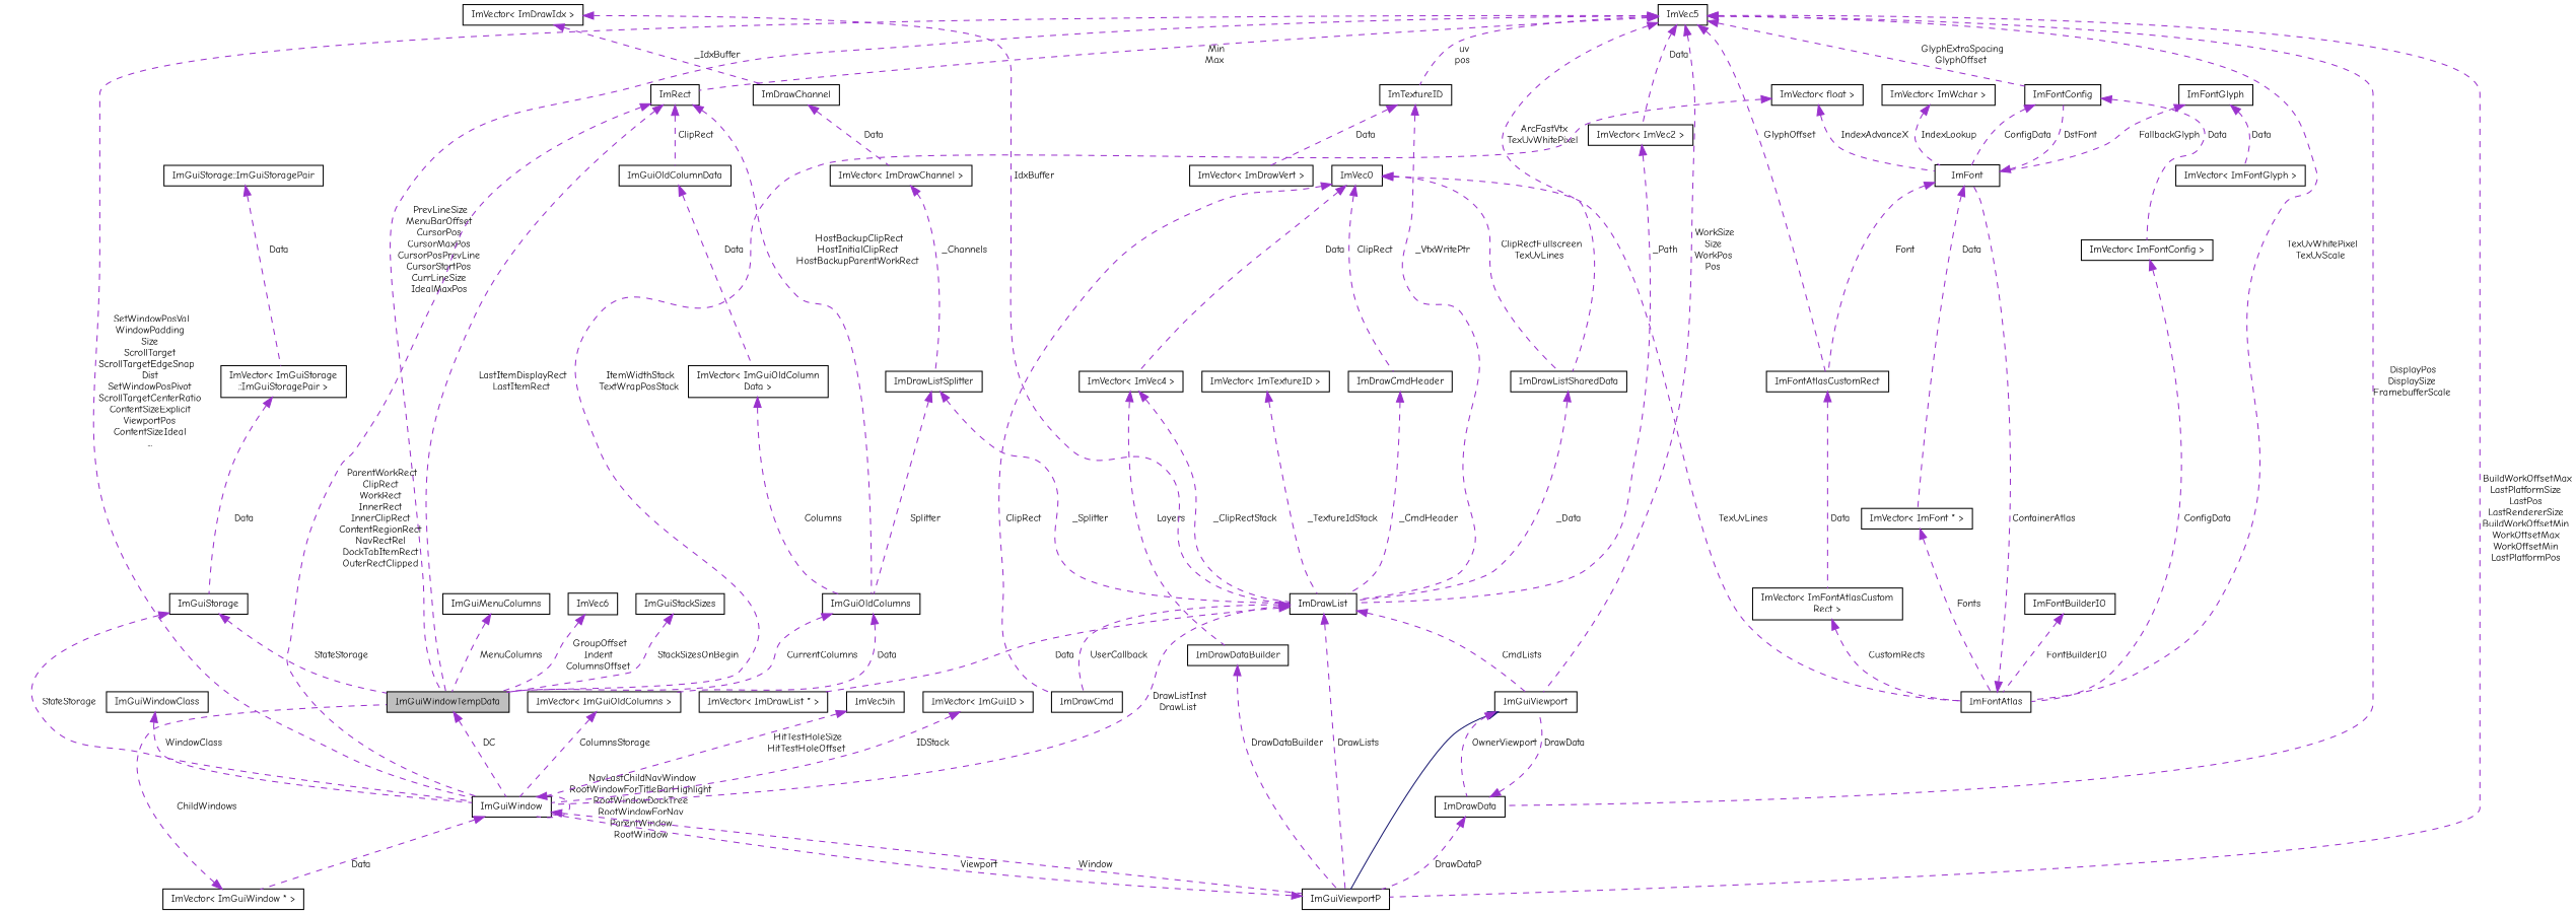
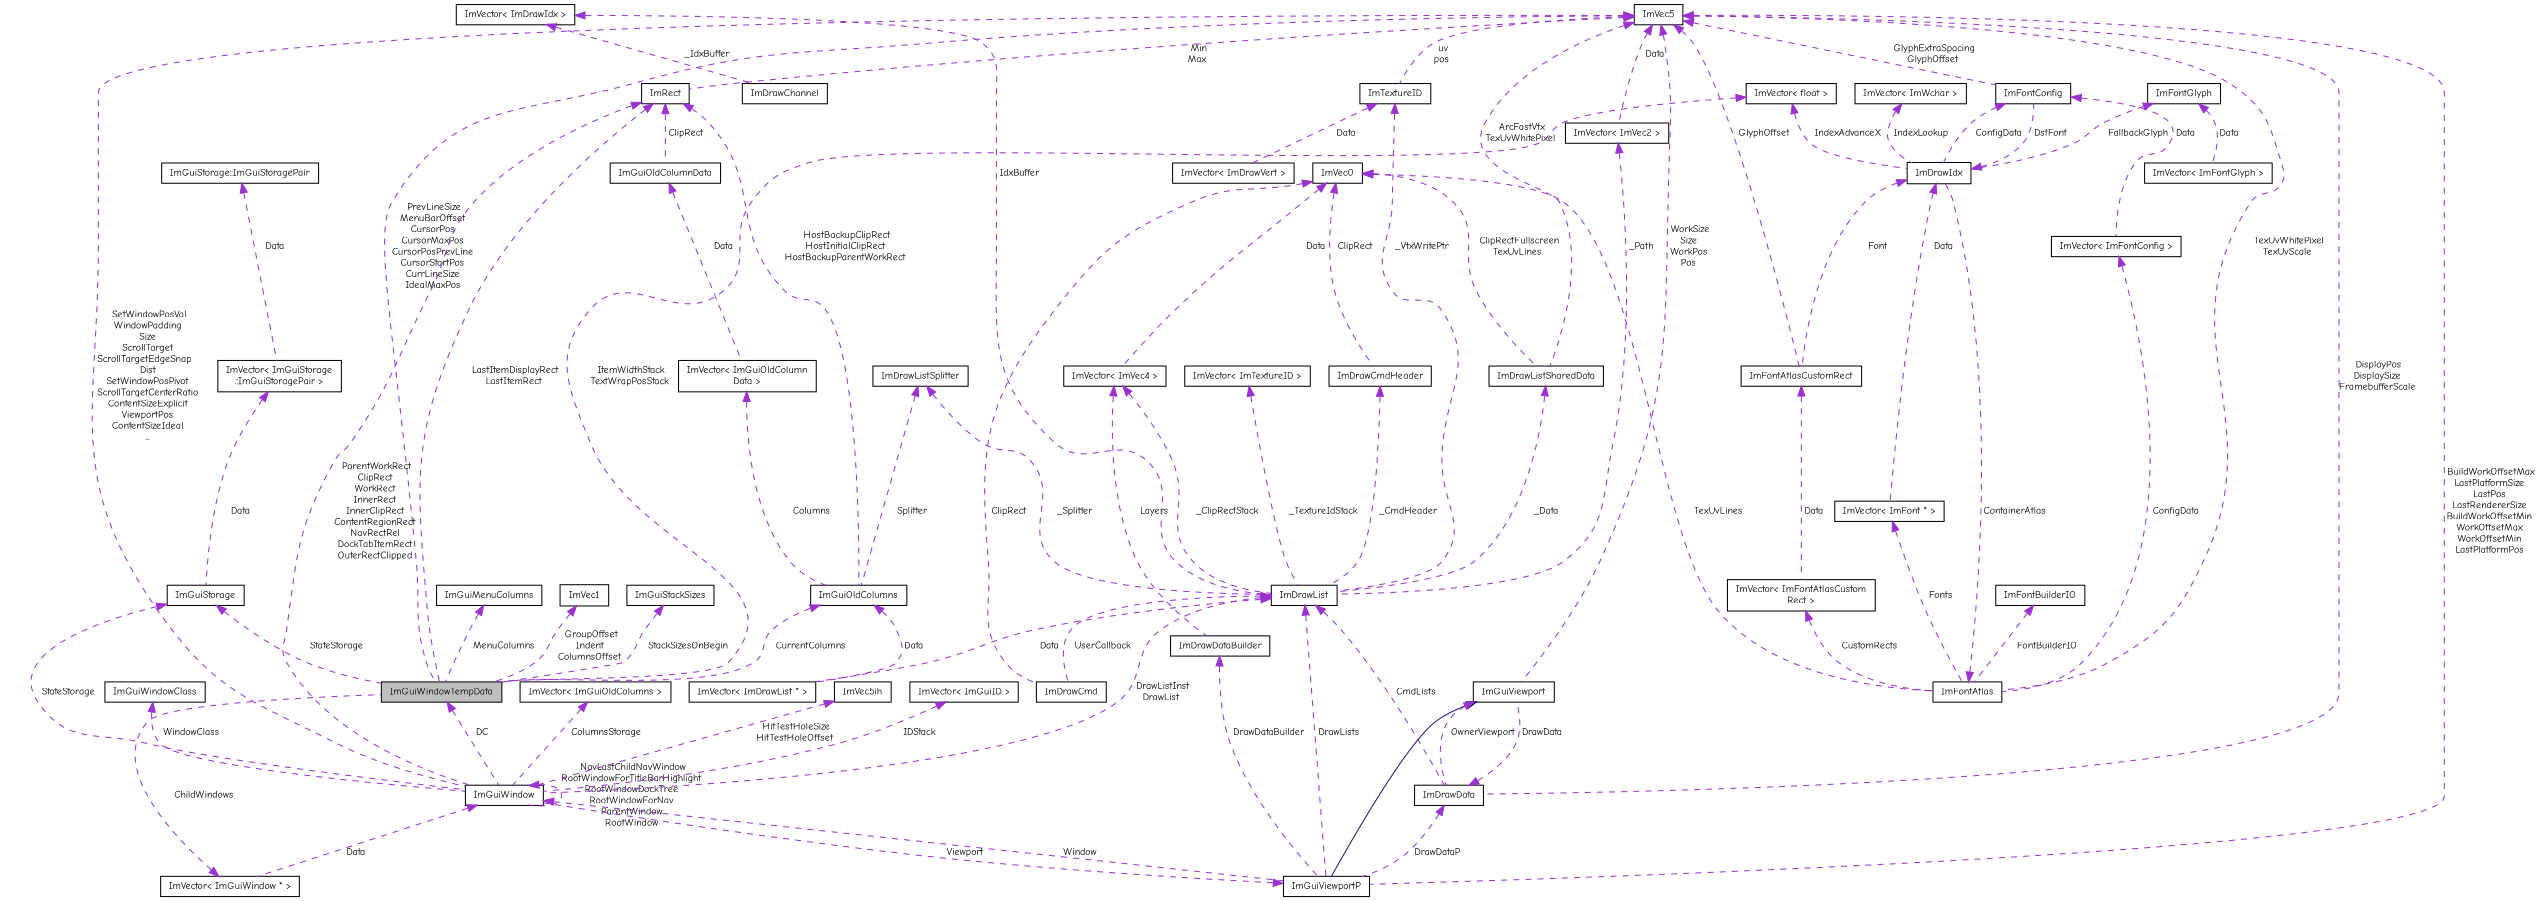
  digraph {
    fontname="Comic Neue"
    node [color=black fillcolor=white fontname="Comic Neue" fontsize=10 shape=record style=filled]
    edge [color=darkorchid3 dir=back fontname="Comic Neue" fontsize=10 labelfontname=Helvetica labelfontsize=10 style=dashed]
    n1 [fillcolor=grey75 fontcolor=black height=0.2 label=ImGuiWindowTempData width=0.4]
    n2 [height=0.2 label=ImGuiWindow width=0.4]
    n3 [height=0.2 label=ImGuiViewportP width=0.4]
    n4 [height=0.2 label="ImVector\< ImGuiWindow * \>" width=0.4]
-   n5 [height=0.2 label=ImVec6 width=0.4]
+   n5 [height=0.2 label=ImVec1 width=0.4]
    n6 [height=0.2 label=ImGuiStorage width=0.4]
    n7 [height=0.2 label="ImVector\< ImGuiStorage\l::ImGuiStoragePair \>" width=0.4]
    n8 [height=0.2 label="ImGuiStorage::ImGuiStoragePair" width=0.4]
    n9 [height=0.2 label=ImVec5 width=0.4]
    n10 [height=0.2 label=ImRect width=0.4]
    n11 [height=0.2 label=ImTextureID width=0.4]
    n12 [height=0.2 label="ImVector\< ImVec2 \>" width=0.4]
    n13 [height=0.2 label=ImDrawListSharedData width=0.4]
    n14 [height=0.2 label=ImFontConfig width=0.4]
    n15 [height=0.2 label=ImFontAtlas width=0.4]
    n16 [height=0.2 label=ImFontAtlasCustomRect width=0.4]
    n17 [height=0.2 label=ImGuiViewport width=0.4]
    n18 [height=0.2 label=ImDrawData width=0.4]
    n19 [height=0.2 label=ImGuiOldColumns width=0.4]
    n20 [height=0.2 label=ImGuiOldColumnData width=0.4]
    n21 [height=0.2 label=ImDrawList width=0.4]
    n22 [height=0.2 label="ImVector\< ImDrawVert \>" width=0.4]
-   n23 [height=0.2 label=ImFont width=0.4]
+   n23 [height=0.2 label=ImDrawIdx width=0.4]
    n24 [height=0.2 label="ImVector\< ImFontConfig \>" width=0.4]
    n25 [height=0.2 label="ImVector\< ImFontAtlasCustom\lRect \>" width=0.4]
    n26 [height=0.2 label="ImVector\< ImGuiOldColumns \>" width=0.4]
    n27 [height=0.2 label="ImVector\< ImGuiOldColumn\lData \>" width=0.4]
    n28 [height=0.2 label=ImDrawListSplitter width=0.4]
    n29 [height=0.2 label=ImDrawCmd width=0.4]
    n30 [height=0.2 label="ImVector\< ImDrawList * \>" width=0.4]
-   n31 [height=0.2 label="ImVector\< ImDrawChannel \>" width=0.4]
    n32 [height=0.2 label=ImDrawChannel width=0.4]
    n33 [height=0.2 label=ImVec0 width=0.4]
    n34 [height=0.2 label="ImVector\< ImVec4 \>" width=0.4]
    n35 [height=0.2 label=ImDrawCmdHeader width=0.4]
    n36 [height=0.2 label=ImDrawDataBuilder width=0.4]
    n37 [height=0.2 label="ImVector\< ImFont * \>" width=0.4]
    n38 [height=0.2 label="ImVector\< ImFontGlyph \>" width=0.4]
    n39 [height=0.2 label=ImFontGlyph width=0.4]
    n40 [height=0.2 label=ImFontBuilderIO width=0.4]
    n41 [height=0.2 label="ImVector\< float \>" width=0.4]
    n42 [height=0.2 label="ImVector\< ImWchar \>" width=0.4]
    n43 [height=0.2 label="ImVector\< ImDrawIdx \>" width=0.4]
    n44 [height=0.2 label="ImVector\< ImTextureID \>" width=0.4]
    n45 [height=0.2 label=ImGuiStackSizes width=0.4]
    n46 [height=0.2 label=ImVec5ih width=0.4]
    n47 [height=0.2 label="ImVector\< ImGuiID \>" width=0.4]
    n48 [height=0.2 label=ImGuiWindowClass width=0.4]
    n49 [height=0.2 label=ImGuiMenuColumns width=0.4]
    n1 -> n2 [label=" DC"]
    n2 -> n2 [label=" NavLastChildNavWindow\nRootWindowForTitleBarHighlight\nRootWindowDockTree\nRootWindowForNav\nParentWindow\nRootWindow"]
    n2 -> n3 [label=" Window"]
    n2 -> n4 [label=" Data"]
    n3 -> n2 [label=" Viewport"]
    n4 -> n1 [label=" ChildWindows"]
    n5 -> n1 [label=" GroupOffset\nIndent\nColumnsOffset"]
    n6 -> n1 [label=" StateStorage"]
    n6 -> n2 [label=" StateStorage"]
    n7 -> n6 [label=" Data"]
    n8 -> n7 [label=" Data"]
    n9 -> n1 [label=" PrevLineSize\nMenuBarOffset\nCursorPos\nCursorMaxPos\nCursorPosPrevLine\nCursorStartPos\nCurrLineSize\nIdealMaxPos"]
    n9 -> n2 [label=" SetWindowPosVal\nWindowPadding\nSize\nScrollTarget\nScrollTargetEdgeSnap\lDist\nSetWindowPosPivot\nScrollTargetCenterRatio\nContentSizeExplicit\nViewportPos\nContentSizeIdeal\n..."]
    n9 -> n3 [label=" BuildWorkOffsetMax\nLastPlatformSize\nLastPos\nLastRendererSize\nBuildWorkOffsetMin\nWorkOffsetMax\nWorkOffsetMin\nLastPlatformPos"]
    n9 -> n10 [label=" Min\nMax"]
    n9 -> n11 [label=" uv\npos"]
    n9 -> n12 [label=" Data"]
    n9 -> n13 [label=" ArcFastVtx\nTexUvWhitePixel"]
    n9 -> n14 [label=" GlyphExtraSpacing\nGlyphOffset"]
    n9 -> n15 [label=" TexUvWhitePixel\nTexUvScale"]
    n9 -> n16 [label=" GlyphOffset"]
    n9 -> n17 [label=" WorkSize\nSize\nWorkPos\nPos"]
    n9 -> n18 [label=" DisplayPos\nDisplaySize\nFramebufferScale"]
    n10 -> n1 [label=" LastItemDisplayRect\nLastItemRect"]
    n10 -> n2 [label=" ParentWorkRect\nClipRect\nWorkRect\nInnerRect\nInnerClipRect\nContentRegionRect\nNavRectRel\nDockTabItemRect\nOuterRectClipped"]
    n10 -> n19 [label=" HostBackupClipRect\nHostInitialClipRect\nHostBackupParentWorkRect"]
    n10 -> n20 [label=" ClipRect"]
    n11 -> n21 [label=" _VtxWritePtr"]
    n11 -> n22 [label=" Data"]
    n12 -> n21 [label=" _Path"]
    n13 -> n21 [label=" _Data"]
    n14 -> n23 [label=" ConfigData"]
    n14 -> n24 [label=" Data"]
    n15 -> n23 [label=" ContainerAtlas"]
    n16 -> n25 [label=" Data"]
    n17 -> n3 [color=midnightblue style=solid]
    n17 -> n18 [label=" OwnerViewport"]
    n18 -> n3 [label=" DrawDataP"]
    n18 -> n17 [label=" DrawData"]
    n19 -> n1 [label=" CurrentColumns"]
-   n19 -> n26 [label=" Data"]
+   n19 -> n30 [label=" Data"]
    n20 -> n27 [label=" Data"]
    n21 -> n2 [label=" DrawListInst\nDrawList"]
    n21 -> n3 [label=" DrawLists"]
-   n21 -> n17 [label=" CmdLists"]
+   n21 -> n18 [label=" CmdLists"]
    n21 -> n29 [label=" UserCallback"]
    n21 -> n30 [label=" Data"]
    n23 -> n14 [label=" DstFont"]
    n23 -> n16 [label=" Font"]
    n23 -> n37 [label=" Data"]
    n24 -> n15 [label=" ConfigData"]
    n25 -> n15 [label=" CustomRects"]
    n26 -> n2 [label=" ColumnsStorage"]
    n27 -> n19 [label=" Columns"]
    n28 -> n19 [label=" Splitter"]
    n28 -> n21 [label=" _Splitter"]
-   n31 -> n28 [label=" _Channels"]
-   n32 -> n31 [label=" Data"]
    n33 -> n13 [label=" ClipRectFullscreen\nTexUvLines"]
    n33 -> n15 [label=" TexUvLines"]
    n33 -> n29 [label=" ClipRect"]
    n33 -> n34 [label=" Data"]
    n33 -> n35 [label=" ClipRect"]
    n34 -> n21 [label=" _ClipRectStack"]
    n34 -> n36 [label=" Layers"]
    n35 -> n21 [label=" _CmdHeader"]
    n36 -> n3 [label=" DrawDataBuilder"]
    n37 -> n15 [label=" Fonts"]
    n39 -> n23 [label=" FallbackGlyph"]
    n39 -> n38 [label=" Data"]
    n40 -> n15 [label=" FontBuilderIO"]
    n41 -> n1 [label=" ItemWidthStack\nTextWrapPosStack"]
    n41 -> n23 [label=" IndexAdvanceX"]
    n42 -> n23 [label=" IndexLookup"]
    n43 -> n21 [label=" IdxBuffer"]
    n43 -> n32 [label=" _IdxBuffer"]
    n44 -> n21 [label=" _TextureIdStack"]
    n45 -> n1 [label=" StackSizesOnBegin"]
    n46 -> n2 [label=" HitTestHoleSize\nHitTestHoleOffset"]
    n47 -> n2 [label=" IDStack"]
    n48 -> n2 [label=" WindowClass"]
    n49 -> n1 [label=" MenuColumns"]
  }
